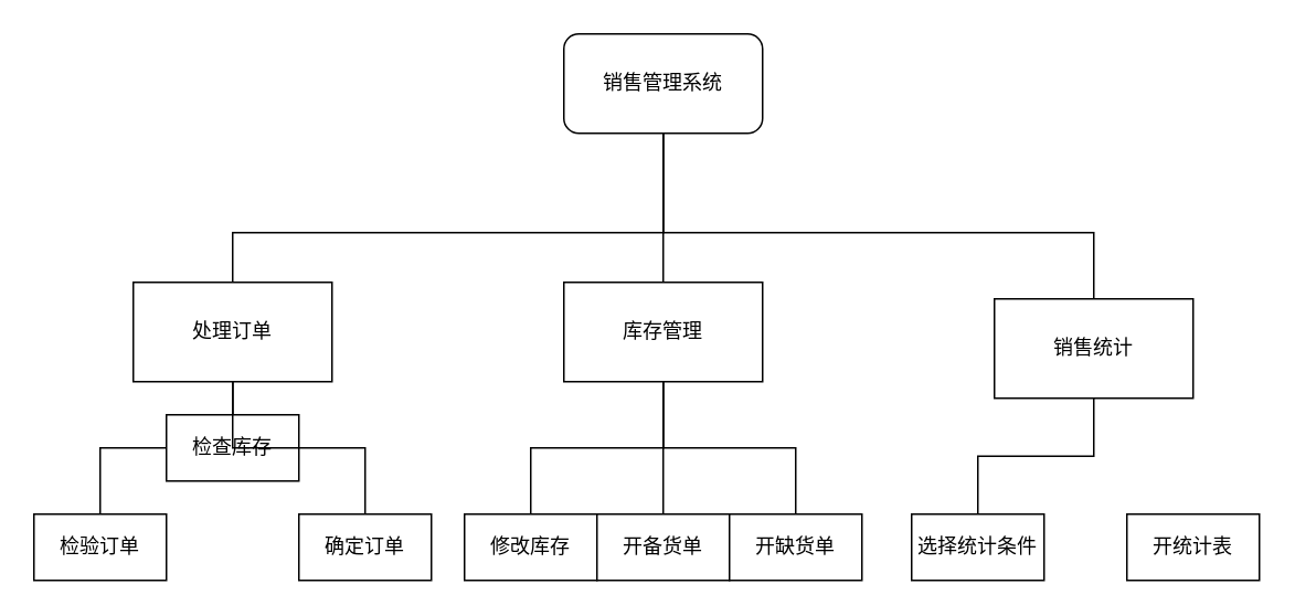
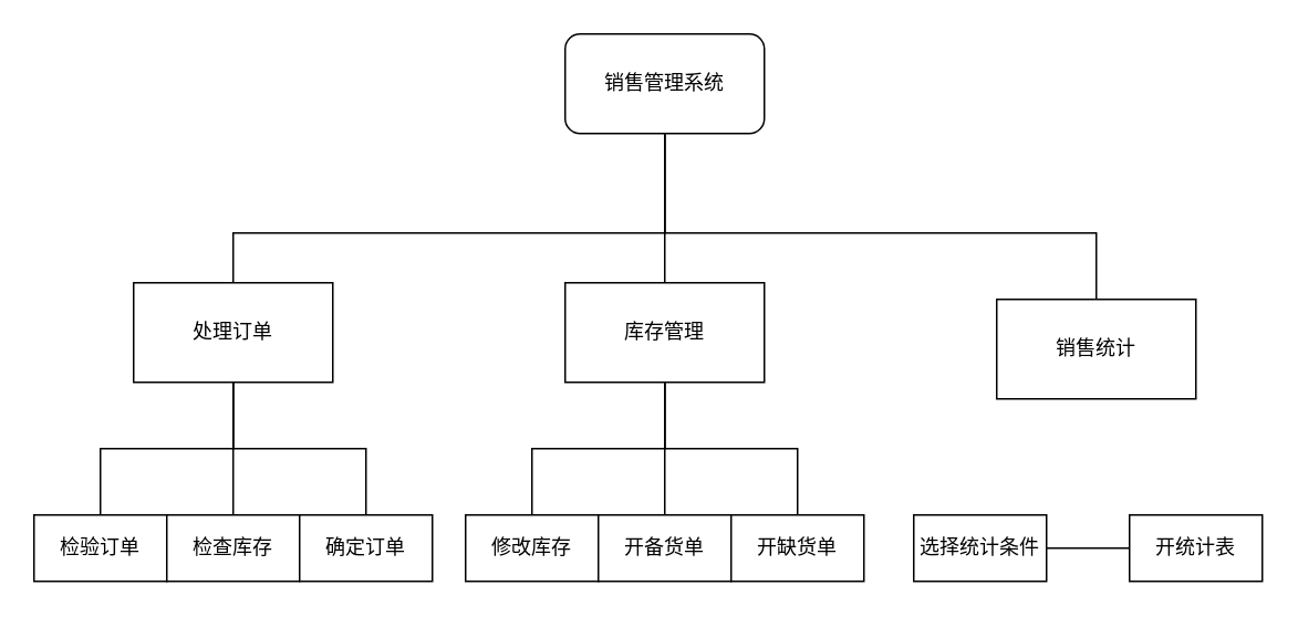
  <mxCell id="0" />
  <mxCell id="1" parent="0" />
  <mxCell id="2" value="销售管理系统" style="whiteSpace=wrap;html=1;rounded=1;" vertex="1" parent="1"><mxGeometry x="340" y="20" width="120" height="60" as="geometry" /></mxCell>
  <mxCell id="3" style="edgeStyle=orthogonalEdgeStyle;rounded=0;orthogonalLoop=1;jettySize=auto;html=1;endArrow=none;endFill=0;" edge="1" parent="1" source="4" target="2"><mxGeometry relative="1" as="geometry"><Array as="points"><mxPoint x="140" y="140" /><mxPoint x="400" y="140" /></Array></mxGeometry></mxCell>
  <mxCell id="4" value="处理订单" style="rounded=0;whiteSpace=wrap;html=1;" vertex="1" parent="1"><mxGeometry x="80" y="170" width="120" height="60" as="geometry" /></mxCell>
  <mxCell id="5" style="edgeStyle=orthogonalEdgeStyle;rounded=0;orthogonalLoop=1;jettySize=auto;html=1;endArrow=none;endFill=0;" edge="1" parent="1" source="6" target="2"><mxGeometry relative="1" as="geometry" /></mxCell>
  <mxCell id="6" value="库存管理" style="rounded=0;whiteSpace=wrap;html=1;" vertex="1" parent="1"><mxGeometry x="340" y="170" width="120" height="60" as="geometry" /></mxCell>
  <mxCell id="7" style="edgeStyle=orthogonalEdgeStyle;rounded=0;orthogonalLoop=1;jettySize=auto;html=1;endArrow=none;endFill=0;" edge="1" parent="1" source="8" target="2"><mxGeometry relative="1" as="geometry"><Array as="points"><mxPoint x="660" y="140" /><mxPoint x="400" y="140" /></Array></mxGeometry></mxCell>
  <mxCell id="8" value="销售统计" style="rounded=0;whiteSpace=wrap;html=1;" vertex="1" parent="1"><mxGeometry x="600" y="180" width="120" height="60" as="geometry" /></mxCell>
  <mxCell id="9" style="edgeStyle=orthogonalEdgeStyle;rounded=0;orthogonalLoop=1;jettySize=auto;html=1;endArrow=none;endFill=0;" edge="1" parent="1" source="10" target="4"><mxGeometry relative="1" as="geometry" /></mxCell>
  <mxCell id="10" value="检验订单" style="rounded=0;whiteSpace=wrap;html=1;" vertex="1" parent="1"><mxGeometry y="310" width="80" height="40" as="geometry" x="20" /></mxCell>
  <mxCell id="11" style="edgeStyle=orthogonalEdgeStyle;rounded=0;orthogonalLoop=1;jettySize=auto;html=1;endArrow=none;endFill=0;" edge="1" parent="1" source="12" target="4"><mxGeometry relative="1" as="geometry" /></mxCell>
- <mxCell id="12" value="检查库存" style="rounded=0;whiteSpace=wrap;html=1;" vertex="1" parent="1"><mxGeometry x="100" y="250" width="80" height="40" as="geometry" /></mxCell>
+ <mxCell id="12" value="检查库存" style="rounded=0;whiteSpace=wrap;html=1;" vertex="1" parent="1"><mxGeometry x="100" y="310" width="80" height="40" as="geometry" /></mxCell>
  <mxCell id="13" style="edgeStyle=orthogonalEdgeStyle;rounded=0;orthogonalLoop=1;jettySize=auto;html=1;endArrow=none;endFill=0;" edge="1" parent="1" source="14" target="4"><mxGeometry relative="1" as="geometry" /></mxCell>
  <mxCell id="14" value="确定订单" style="rounded=0;whiteSpace=wrap;html=1;" vertex="1" parent="1"><mxGeometry x="180" y="310" width="80" height="40" as="geometry" /></mxCell>
  <mxCell id="15" style="edgeStyle=orthogonalEdgeStyle;rounded=0;orthogonalLoop=1;jettySize=auto;html=1;endArrow=none;endFill=0;" edge="1" parent="1" source="16" target="6"><mxGeometry relative="1" as="geometry" /></mxCell>
  <mxCell id="16" value="修改库存" style="rounded=0;whiteSpace=wrap;html=1;" vertex="1" parent="1"><mxGeometry x="280" y="310" width="80" height="40" as="geometry" /></mxCell>
  <mxCell id="17" style="edgeStyle=orthogonalEdgeStyle;rounded=0;orthogonalLoop=1;jettySize=auto;html=1;endArrow=none;endFill=0;" edge="1" parent="1" source="18" target="6"><mxGeometry relative="1" as="geometry" /></mxCell>
  <mxCell id="18" value="开备货单" style="rounded=0;whiteSpace=wrap;html=1;" vertex="1" parent="1"><mxGeometry x="360" y="310" width="80" height="40" as="geometry" /></mxCell>
  <mxCell id="19" style="edgeStyle=orthogonalEdgeStyle;rounded=0;orthogonalLoop=1;jettySize=auto;html=1;endArrow=none;endFill=0;" edge="1" parent="1" source="20" target="6"><mxGeometry relative="1" as="geometry" /></mxCell>
  <mxCell id="20" value="开缺货单" style="rounded=0;whiteSpace=wrap;html=1;" vertex="1" parent="1"><mxGeometry x="440" y="310" width="80" height="40" as="geometry" /></mxCell>
- <mxCell id="21" style="edgeStyle=orthogonalEdgeStyle;rounded=0;orthogonalLoop=1;jettySize=auto;html=1;endArrow=none;endFill=0;" edge="1" parent="1" source="22" target="8"><mxGeometry relative="1" as="geometry" /></mxCell>
+ <mxCell id="21" style="edgeStyle=orthogonalEdgeStyle;rounded=0;orthogonalLoop=1;jettySize=auto;html=1;endArrow=none;endFill=0;" edge="1" parent="1" source="22" target="23"><mxGeometry relative="1" as="geometry" /></mxCell>
  <mxCell id="22" value="选择统计条件" style="rounded=0;whiteSpace=wrap;html=1;" vertex="1" parent="1"><mxGeometry x="550" y="310" width="80" height="40" as="geometry" /></mxCell>
  <mxCell id="23" value="开统计表" style="rounded=0;whiteSpace=wrap;html=1;" vertex="1" parent="1"><mxGeometry x="680" y="310" width="80" height="40" as="geometry" /></mxCell>
